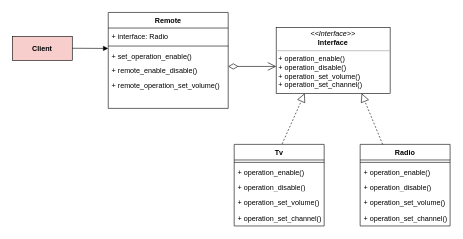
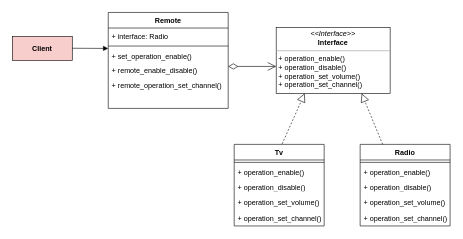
  <mxCell id="0" />
  <mxCell id="1" parent="0" />
  <mxCell id="2" value="Remote" style="swimlane;fontStyle=1;align=center;verticalAlign=top;childLayout=stackLayout;horizontal=1;startSize=26;horizontalStack=0;resizeParent=1;resizeLast=0;collapsible=1;marginBottom=0;rounded=0;shadow=0;strokeWidth=1;" parent="1" vertex="1"><mxGeometry x="180" y="20" width="200" height="160" as="geometry"><mxRectangle x="230" y="140" width="160" height="26" as="alternateBounds" /></mxGeometry></mxCell>
  <mxCell id="3" value="+ interface: Radio" style="text;align=left;verticalAlign=top;spacingLeft=4;spacingRight=4;overflow=hidden;rotatable=0;points=[[0,0.5],[1,0.5]];portConstraint=eastwest;" parent="2" vertex="1"><mxGeometry y="26" width="200" height="26" as="geometry" /></mxCell>
  <mxCell id="4" value="" style="line;html=1;strokeWidth=1;align=left;verticalAlign=middle;spacingTop=-1;spacingLeft=3;spacingRight=3;rotatable=0;labelPosition=right;points=[];portConstraint=eastwest;" parent="2" vertex="1"><mxGeometry y="52" width="200" height="8" as="geometry" /></mxCell>
  <mxCell id="5" value="+ set_operation_enable()" style="text;align=left;verticalAlign=top;spacingLeft=4;spacingRight=4;overflow=hidden;rotatable=0;points=[[0,0.5],[1,0.5]];portConstraint=eastwest;" parent="2" vertex="1"><mxGeometry y="60" width="200" height="24" as="geometry" /></mxCell>
  <mxCell id="6" value="+ remote_enable_disable()" style="text;align=left;verticalAlign=top;spacingLeft=4;spacingRight=4;overflow=hidden;rotatable=0;points=[[0,0.5],[1,0.5]];portConstraint=eastwest;" parent="2" vertex="1"><mxGeometry y="84" width="200" height="24" as="geometry" /></mxCell>
- <mxCell id="7" value="+ remote_operation_set_volume()" style="text;align=left;verticalAlign=top;spacingLeft=4;spacingRight=4;overflow=hidden;rotatable=0;points=[[0,0.5],[1,0.5]];portConstraint=eastwest;" parent="2" vertex="1"><mxGeometry y="108" width="200" height="24" as="geometry" /></mxCell>
+ <mxCell id="7" value="+ remote_operation_set_channel()" style="text;align=left;verticalAlign=top;spacingLeft=4;spacingRight=4;overflow=hidden;rotatable=0;points=[[0,0.5],[1,0.5]];portConstraint=eastwest;" parent="2" vertex="1"><mxGeometry y="108" width="200" height="24" as="geometry" /></mxCell>
  <mxCell id="8" value="&lt;p style=&quot;margin:0px;margin-top:4px;text-align:center;&quot;&gt;&lt;i&gt;&amp;lt;&amp;lt;Interface&amp;gt;&amp;gt;&lt;/i&gt;&lt;br&gt;&lt;b&gt;Interface&lt;/b&gt;&lt;/p&gt;&lt;hr size=&quot;1&quot;&gt;&lt;p style=&quot;margin:0px;margin-left:4px;&quot;&gt;+ operation_enable()&lt;/p&gt;&lt;p style=&quot;margin:0px;margin-left:4px;&quot;&gt;+ operation_disable()&lt;/p&gt;&lt;p style=&quot;margin:0px;margin-left:4px;&quot;&gt;+ operation_set_volume()&lt;/p&gt;&lt;p style=&quot;margin:0px;margin-left:4px;&quot;&gt;+ operation_set_channel()&lt;/p&gt;" style="verticalAlign=top;align=left;overflow=fill;fontSize=12;fontFamily=Helvetica;html=1;whiteSpace=wrap;" parent="1" vertex="1"><mxGeometry x="460" y="45" width="190" height="110" as="geometry" /></mxCell>
  <mxCell id="9" value="Tv" style="swimlane;fontStyle=1;align=center;verticalAlign=top;childLayout=stackLayout;horizontal=1;startSize=26;horizontalStack=0;resizeParent=1;resizeParentMax=0;resizeLast=0;collapsible=1;marginBottom=0;whiteSpace=wrap;html=1;" parent="1" vertex="1"><mxGeometry x="390" y="240" width="150" height="136" as="geometry" /></mxCell>
  <mxCell id="10" value="" style="line;strokeWidth=1;fillColor=none;align=left;verticalAlign=middle;spacingTop=-1;spacingLeft=3;spacingRight=3;rotatable=0;labelPosition=right;points=[];portConstraint=eastwest;strokeColor=inherit;" parent="9" vertex="1"><mxGeometry y="26" width="150" height="8" as="geometry" /></mxCell>
  <mxCell id="11" value="+ operation_enable()" style="text;strokeColor=none;fillColor=none;align=left;verticalAlign=top;spacingLeft=4;spacingRight=4;overflow=hidden;rotatable=0;points=[[0,0.5],[1,0.5]];portConstraint=eastwest;whiteSpace=wrap;html=1;" parent="9" vertex="1"><mxGeometry y="34" width="150" height="24" as="geometry" /></mxCell>
  <mxCell id="12" value="+ operation_disable()" style="text;strokeColor=none;fillColor=none;align=left;verticalAlign=top;spacingLeft=4;spacingRight=4;overflow=hidden;rotatable=0;points=[[0,0.5],[1,0.5]];portConstraint=eastwest;whiteSpace=wrap;html=1;" parent="9" vertex="1"><mxGeometry y="58" width="150" height="26" as="geometry" /></mxCell>
  <mxCell id="13" value="+ operation_set_volume()" style="text;strokeColor=none;fillColor=none;align=left;verticalAlign=top;spacingLeft=4;spacingRight=4;overflow=hidden;rotatable=0;points=[[0,0.5],[1,0.5]];portConstraint=eastwest;whiteSpace=wrap;html=1;" parent="9" vertex="1"><mxGeometry y="84" width="150" height="26" as="geometry" /></mxCell>
  <mxCell id="14" value="+ operation_set_channel()" style="text;strokeColor=none;fillColor=none;align=left;verticalAlign=top;spacingLeft=4;spacingRight=4;overflow=hidden;rotatable=0;points=[[0,0.5],[1,0.5]];portConstraint=eastwest;whiteSpace=wrap;html=1;" parent="9" vertex="1"><mxGeometry y="110" width="150" height="26" as="geometry" /></mxCell>
  <mxCell id="15" value="Radio" style="swimlane;fontStyle=1;align=center;verticalAlign=top;childLayout=stackLayout;horizontal=1;startSize=26;horizontalStack=0;resizeParent=1;resizeParentMax=0;resizeLast=0;collapsible=1;marginBottom=0;whiteSpace=wrap;html=1;" parent="1" vertex="1"><mxGeometry x="600" y="240" width="150" height="136" as="geometry" /></mxCell>
  <mxCell id="16" value="" style="line;strokeWidth=1;fillColor=none;align=left;verticalAlign=middle;spacingTop=-1;spacingLeft=3;spacingRight=3;rotatable=0;labelPosition=right;points=[];portConstraint=eastwest;strokeColor=inherit;" parent="15" vertex="1"><mxGeometry y="26" width="150" height="8" as="geometry" /></mxCell>
  <mxCell id="17" value="+ operation_enable()" style="text;strokeColor=none;fillColor=none;align=left;verticalAlign=top;spacingLeft=4;spacingRight=4;overflow=hidden;rotatable=0;points=[[0,0.5],[1,0.5]];portConstraint=eastwest;whiteSpace=wrap;html=1;" parent="15" vertex="1"><mxGeometry y="34" width="150" height="24" as="geometry" /></mxCell>
  <mxCell id="18" value="+ operation_disable()" style="text;strokeColor=none;fillColor=none;align=left;verticalAlign=top;spacingLeft=4;spacingRight=4;overflow=hidden;rotatable=0;points=[[0,0.5],[1,0.5]];portConstraint=eastwest;whiteSpace=wrap;html=1;" parent="15" vertex="1"><mxGeometry y="58" width="150" height="26" as="geometry" /></mxCell>
  <mxCell id="19" value="+ operation_set_volume()" style="text;strokeColor=none;fillColor=none;align=left;verticalAlign=top;spacingLeft=4;spacingRight=4;overflow=hidden;rotatable=0;points=[[0,0.5],[1,0.5]];portConstraint=eastwest;whiteSpace=wrap;html=1;" parent="15" vertex="1"><mxGeometry y="84" width="150" height="26" as="geometry" /></mxCell>
  <mxCell id="20" value="+ operation_set_channel()" style="text;strokeColor=none;fillColor=none;align=left;verticalAlign=top;spacingLeft=4;spacingRight=4;overflow=hidden;rotatable=0;points=[[0,0.5],[1,0.5]];portConstraint=eastwest;whiteSpace=wrap;html=1;" parent="15" vertex="1"><mxGeometry y="110" width="150" height="26" as="geometry" /></mxCell>
  <mxCell id="21" value="&lt;b&gt;Client&lt;/b&gt;" style="html=1;whiteSpace=wrap;fillColor=#f8cecc;" parent="1" vertex="1"><mxGeometry x="20" y="60" width="100" height="40" as="geometry" /></mxCell>
  <mxCell id="22" value="" style="html=1;verticalAlign=bottom;endArrow=block;curved=0;rounded=0;" parent="1" edge="1"><mxGeometry x="-1" y="251" width="80" relative="1" as="geometry"><mxPoint x="120" y="79.71" as="sourcePoint" /><mxPoint x="180" y="80" as="targetPoint" /><mxPoint x="-220" y="131" as="offset" /></mxGeometry></mxCell>
  <mxCell id="23" value="" style="endArrow=open;html=1;endSize=12;startArrow=diamondThin;startSize=14;startFill=0;edgeStyle=orthogonalEdgeStyle;align=left;verticalAlign=bottom;rounded=0;" parent="1" edge="1"><mxGeometry x="-1" y="3" relative="1" as="geometry"><mxPoint x="380" y="110" as="sourcePoint" /><mxPoint x="460" y="110" as="targetPoint" /></mxGeometry></mxCell>
  <mxCell id="24" value="" style="endArrow=block;dashed=1;endFill=0;endSize=12;html=1;rounded=0;entryX=0.25;entryY=1;entryDx=0;entryDy=0;exitX=0.533;exitY=-0.006;exitDx=0;exitDy=0;exitPerimeter=0;" edge="1" parent="1" source="9" target="8"><mxGeometry width="160" relative="1" as="geometry"><mxPoint x="404" y="190" as="sourcePoint" /><mxPoint x="564" y="190" as="targetPoint" /></mxGeometry></mxCell>
  <mxCell id="25" value="" style="endArrow=block;dashed=1;endFill=0;endSize=12;html=1;rounded=0;entryX=0.75;entryY=1;entryDx=0;entryDy=0;exitX=0.25;exitY=0;exitDx=0;exitDy=0;" edge="1" parent="1" source="15" target="8"><mxGeometry width="160" relative="1" as="geometry"><mxPoint x="580" y="200" as="sourcePoint" /><mxPoint x="740" y="200" as="targetPoint" /></mxGeometry></mxCell>
